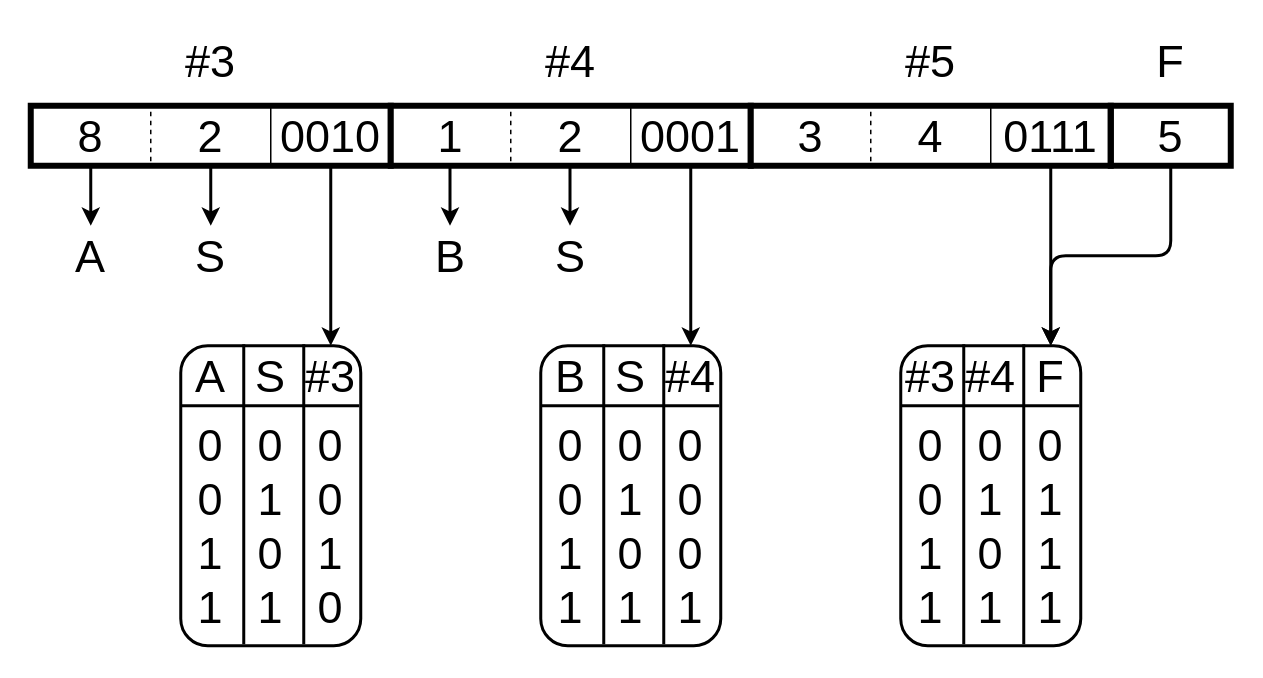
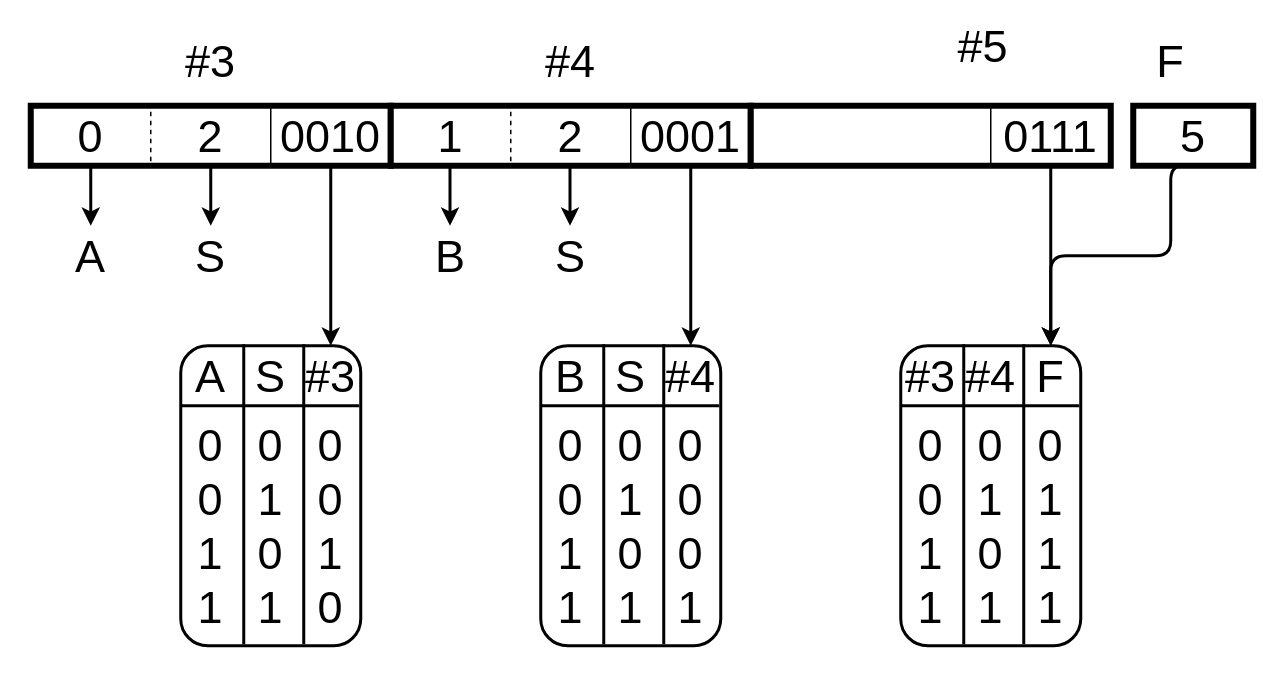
  <mxCell id="0" />
  <mxCell id="1" parent="0" />
  <mxCell id="2" value="" style="group" vertex="1" connectable="0" parent="1"><mxGeometry x="120" y="230" width="120" height="200" as="geometry" /></mxCell>
  <mxCell id="3" value="" style="rounded=1;whiteSpace=wrap;html=1;strokeColor=#000000;strokeWidth=2;" vertex="1" parent="2"><mxGeometry width="120" height="200" as="geometry" /></mxCell>
  <mxCell id="4" value="&lt;font style=&quot;font-size: 30px&quot;&gt;A&lt;/font&gt;&lt;br&gt;" style="text;html=1;strokeColor=none;fillColor=none;align=center;verticalAlign=middle;whiteSpace=wrap;rounded=0;dashed=1;" vertex="1" parent="2"><mxGeometry width="40" height="40" as="geometry" /></mxCell>
  <mxCell id="5" value="&lt;font style=&quot;font-size: 30px&quot;&gt;S&lt;/font&gt;&lt;br&gt;" style="text;html=1;strokeColor=none;fillColor=none;align=center;verticalAlign=middle;whiteSpace=wrap;rounded=0;dashed=1;" vertex="1" parent="2"><mxGeometry x="40" width="40" height="40" as="geometry" /></mxCell>
  <mxCell id="6" value="&lt;font style=&quot;font-size: 30px&quot;&gt;&lt;font style=&quot;font-size: 30px&quot;&gt;0&lt;br&gt;&lt;/font&gt;0&lt;br&gt;1&lt;br&gt;0&lt;/font&gt;&lt;br&gt;" style="text;html=1;strokeColor=none;fillColor=none;align=center;verticalAlign=middle;whiteSpace=wrap;rounded=0;dashed=1;" vertex="1" parent="2"><mxGeometry x="80" y="40" width="40" height="160" as="geometry" /></mxCell>
  <mxCell id="7" value="&lt;font style=&quot;font-size: 30px&quot;&gt;&lt;font style=&quot;font-size: 30px&quot;&gt;0&lt;br&gt;&lt;/font&gt;1&lt;br&gt;0&lt;br&gt;1&lt;/font&gt;&lt;br&gt;" style="text;html=1;strokeColor=none;fillColor=none;align=center;verticalAlign=middle;whiteSpace=wrap;rounded=0;dashed=1;" vertex="1" parent="2"><mxGeometry x="40" y="40" width="40" height="160" as="geometry" /></mxCell>
  <mxCell id="8" value="&lt;font style=&quot;font-size: 30px&quot;&gt;&lt;font style=&quot;font-size: 30px&quot;&gt;0&lt;br&gt;&lt;/font&gt;0&lt;br&gt;1&lt;br&gt;1&lt;/font&gt;&lt;br&gt;" style="text;html=1;strokeColor=none;fillColor=none;align=center;verticalAlign=middle;whiteSpace=wrap;rounded=0;dashed=1;" vertex="1" parent="2"><mxGeometry y="40" width="40" height="160" as="geometry" /></mxCell>
  <mxCell id="9" value="" style="endArrow=none;html=1;strokeWidth=2;entryX=0.975;entryY=0;entryDx=0;entryDy=0;entryPerimeter=0;exitX=0;exitY=0;exitDx=0;exitDy=0;exitPerimeter=0;" edge="1" parent="2" source="8" target="6"><mxGeometry width="50" height="50" relative="1" as="geometry"><mxPoint x="-100" y="270" as="sourcePoint" /><mxPoint x="-50" y="220" as="targetPoint" /></mxGeometry></mxCell>
  <mxCell id="10" value="" style="endArrow=none;html=1;strokeWidth=2;entryX=0.05;entryY=-0.025;entryDx=0;entryDy=0;entryPerimeter=0;exitX=1.05;exitY=0.994;exitDx=0;exitDy=0;exitPerimeter=0;" edge="1" parent="2" source="8" target="5"><mxGeometry width="50" height="50" relative="1" as="geometry"><mxPoint x="-100" y="270" as="sourcePoint" /><mxPoint x="40" y="40" as="targetPoint" /></mxGeometry></mxCell>
  <mxCell id="11" value="" style="endArrow=none;html=1;strokeWidth=2;entryX=1.05;entryY=-0.025;entryDx=0;entryDy=0;entryPerimeter=0;exitX=1.05;exitY=0.994;exitDx=0;exitDy=0;exitPerimeter=0;" edge="1" parent="2" source="7" target="5"><mxGeometry width="50" height="50" relative="1" as="geometry"><mxPoint x="-100" y="270" as="sourcePoint" /><mxPoint x="-50" y="220" as="targetPoint" /></mxGeometry></mxCell>
  <mxCell id="12" value="&lt;font style=&quot;font-size: 30px&quot;&gt;#3&lt;/font&gt;&lt;br&gt;" style="text;html=1;strokeColor=none;fillColor=none;align=center;verticalAlign=middle;whiteSpace=wrap;rounded=0;dashed=1;" vertex="1" parent="2"><mxGeometry x="80" width="40" height="40" as="geometry" /></mxCell>
  <mxCell id="13" value="" style="rounded=0;whiteSpace=wrap;html=1;strokeColor=#000000;strokeWidth=4;" vertex="1" parent="1"><mxGeometry x="20" y="70" width="240" height="40" as="geometry" /></mxCell>
- <mxCell id="14" value="&lt;font style=&quot;font-size: 30px&quot;&gt;8&lt;/font&gt;&lt;br&gt;" style="text;html=1;strokeColor=#000000;fillColor=none;align=center;verticalAlign=middle;whiteSpace=wrap;rounded=0;dashed=1;" vertex="1" parent="1"><mxGeometry x="20" y="70" width="80" height="40" as="geometry" /></mxCell>
+ <mxCell id="14" value="&lt;font style=&quot;font-size: 30px&quot;&gt;0&lt;/font&gt;&lt;br&gt;" style="text;html=1;strokeColor=#000000;fillColor=none;align=center;verticalAlign=middle;whiteSpace=wrap;rounded=0;dashed=1;" vertex="1" parent="1"><mxGeometry x="20" y="70" width="80" height="40" as="geometry" /></mxCell>
  <mxCell id="15" value="" style="rounded=0;whiteSpace=wrap;html=1;strokeColor=#000000;strokeWidth=4;" vertex="1" parent="1"><mxGeometry x="260" y="70" width="240" height="40" as="geometry" /></mxCell>
  <mxCell id="16" value="&lt;font style=&quot;font-size: 30px&quot;&gt;1&lt;/font&gt;&lt;br&gt;" style="text;html=1;strokeColor=#000000;fillColor=none;align=center;verticalAlign=middle;whiteSpace=wrap;rounded=0;dashed=1;" vertex="1" parent="1"><mxGeometry x="260" y="70" width="80" height="40" as="geometry" /></mxCell>
  <mxCell id="17" value="" style="rounded=0;whiteSpace=wrap;html=1;strokeColor=#000000;strokeWidth=4;" vertex="1" parent="1"><mxGeometry x="500" y="70" width="240" height="40" as="geometry" /></mxCell>
- <mxCell id="18" value="&lt;font style=&quot;font-size: 30px&quot;&gt;3&lt;/font&gt;&lt;br&gt;" style="text;html=1;strokeColor=#000000;fillColor=none;align=center;verticalAlign=middle;whiteSpace=wrap;rounded=0;dashed=1;" vertex="1" parent="1"><mxGeometry x="500" y="70" width="80" height="40" as="geometry" /></mxCell>
  <mxCell id="19" value="&lt;font style=&quot;font-size: 30px&quot;&gt;0010&lt;/font&gt;&lt;br&gt;" style="text;html=1;strokeColor=#000000;fillColor=none;align=center;verticalAlign=middle;whiteSpace=wrap;rounded=0;" vertex="1" parent="1"><mxGeometry x="180" y="70" width="80" height="40" as="geometry" /></mxCell>
  <mxCell id="20" style="edgeStyle=orthogonalEdgeStyle;rounded=0;orthogonalLoop=1;jettySize=auto;html=1;exitX=0.5;exitY=1;exitDx=0;exitDy=0;" edge="1" parent="1" source="19" target="19"><mxGeometry relative="1" as="geometry" /></mxCell>
  <mxCell id="21" value="&lt;font style=&quot;font-size: 30px&quot;&gt;2&lt;/font&gt;&lt;br&gt;" style="text;html=1;strokeColor=none;fillColor=none;align=center;verticalAlign=middle;whiteSpace=wrap;rounded=0;dashed=1;" vertex="1" parent="1"><mxGeometry x="100" y="70" width="80" height="40" as="geometry" /></mxCell>
  <mxCell id="22" value="&lt;font style=&quot;font-size: 30px&quot;&gt;2&lt;/font&gt;&lt;br&gt;" style="text;html=1;strokeColor=none;fillColor=none;align=center;verticalAlign=middle;whiteSpace=wrap;rounded=0;" vertex="1" parent="1"><mxGeometry x="340" y="70" width="80" height="40" as="geometry" /></mxCell>
  <mxCell id="23" value="&lt;font style=&quot;font-size: 30px&quot;&gt;0001&lt;/font&gt;&lt;br&gt;" style="text;html=1;strokeColor=#000000;fillColor=none;align=center;verticalAlign=middle;whiteSpace=wrap;rounded=0;" vertex="1" parent="1"><mxGeometry x="420" y="70" width="80" height="40" as="geometry" /></mxCell>
- <mxCell id="24" value="&lt;font style=&quot;font-size: 30px&quot;&gt;4&lt;/font&gt;&lt;br&gt;" style="text;html=1;strokeColor=none;fillColor=none;align=center;verticalAlign=middle;whiteSpace=wrap;rounded=0;" vertex="1" parent="1"><mxGeometry x="580" y="70" width="80" height="40" as="geometry" /></mxCell>
  <mxCell id="25" value="&lt;font style=&quot;font-size: 30px&quot;&gt;0111&lt;/font&gt;&lt;br&gt;" style="text;html=1;strokeColor=#000000;fillColor=none;align=center;verticalAlign=middle;whiteSpace=wrap;rounded=0;" vertex="1" parent="1"><mxGeometry x="660" y="70" width="80" height="40" as="geometry" /></mxCell>
- <mxCell id="26" value="&lt;font style=&quot;font-size: 30px&quot;&gt;5&lt;/font&gt;&lt;br&gt;" style="text;html=1;strokeColor=#000000;fillColor=none;align=center;verticalAlign=middle;whiteSpace=wrap;rounded=0;strokeWidth=4;" vertex="1" parent="1"><mxGeometry x="740" y="70" width="80" height="40" as="geometry" /></mxCell>
+ <mxCell id="26" value="&lt;font style=&quot;font-size: 30px&quot;&gt;5&lt;/font&gt;&lt;br&gt;" style="text;html=1;strokeColor=#000000;fillColor=none;align=center;verticalAlign=middle;whiteSpace=wrap;rounded=0;strokeWidth=4;" vertex="1" parent="1"><mxGeometry x="755" y="70" width="80" height="40" as="geometry" /></mxCell>
  <mxCell id="27" value="&lt;font style=&quot;font-size: 30px&quot;&gt;#3&lt;/font&gt;&lt;br&gt;" style="text;html=1;strokeColor=none;fillColor=none;align=center;verticalAlign=middle;whiteSpace=wrap;rounded=0;dashed=1;" vertex="1" parent="1"><mxGeometry x="100" y="20" width="80" height="40" as="geometry" /></mxCell>
  <mxCell id="28" value="&lt;font style=&quot;font-size: 30px&quot;&gt;#4&lt;/font&gt;&lt;br&gt;" style="text;html=1;strokeColor=none;fillColor=none;align=center;verticalAlign=middle;whiteSpace=wrap;rounded=0;dashed=1;" vertex="1" parent="1"><mxGeometry x="340" y="20" width="80" height="40" as="geometry" /></mxCell>
- <mxCell id="29" value="&lt;font style=&quot;font-size: 30px&quot;&gt;#5&lt;/font&gt;&lt;br&gt;" style="text;html=1;strokeColor=none;fillColor=none;align=center;verticalAlign=middle;whiteSpace=wrap;rounded=0;dashed=1;" vertex="1" parent="1"><mxGeometry x="580" y="20" width="80" height="40" as="geometry" /></mxCell>
+ <mxCell id="29" value="&lt;font style=&quot;font-size: 30px&quot;&gt;#5&lt;/font&gt;&lt;br&gt;" style="text;html=1;strokeColor=none;fillColor=none;align=center;verticalAlign=middle;whiteSpace=wrap;rounded=0;dashed=1;" vertex="1" parent="1"><mxGeometry x="615" y="10" width="80" height="40" as="geometry" /></mxCell>
  <mxCell id="30" value="" style="endArrow=classic;html=1;strokeWidth=2;exitX=0.5;exitY=1;exitDx=0;exitDy=0;" edge="1" parent="1" source="14"><mxGeometry width="50" height="50" relative="1" as="geometry"><mxPoint x="20" y="190" as="sourcePoint" /><mxPoint x="60" y="150" as="targetPoint" /></mxGeometry></mxCell>
  <mxCell id="31" value="&lt;font style=&quot;font-size: 30px&quot;&gt;A&lt;/font&gt;&lt;br&gt;" style="text;html=1;strokeColor=none;fillColor=none;align=center;verticalAlign=middle;whiteSpace=wrap;rounded=0;dashed=1;" vertex="1" parent="1"><mxGeometry x="20" y="150" width="80" height="40" as="geometry" /></mxCell>
  <mxCell id="32" value="" style="endArrow=classic;html=1;strokeWidth=2;exitX=0.5;exitY=1;exitDx=0;exitDy=0;" edge="1" parent="1" source="21"><mxGeometry width="50" height="50" relative="1" as="geometry"><mxPoint x="20" y="260" as="sourcePoint" /><mxPoint x="140" y="150" as="targetPoint" /></mxGeometry></mxCell>
  <mxCell id="33" value="" style="endArrow=classic;html=1;strokeWidth=2;exitX=0.5;exitY=1;exitDx=0;exitDy=0;" edge="1" parent="1"><mxGeometry width="50" height="50" relative="1" as="geometry"><mxPoint x="299.5" y="110" as="sourcePoint" /><mxPoint x="299.5" y="150" as="targetPoint" /></mxGeometry></mxCell>
  <mxCell id="34" value="" style="endArrow=classic;html=1;strokeWidth=2;exitX=0.5;exitY=1;exitDx=0;exitDy=0;" edge="1" parent="1"><mxGeometry width="50" height="50" relative="1" as="geometry"><mxPoint x="379.5" y="110" as="sourcePoint" /><mxPoint x="379.5" y="150" as="targetPoint" /></mxGeometry></mxCell>
  <mxCell id="35" value="&lt;font style=&quot;font-size: 30px&quot;&gt;S&lt;/font&gt;&lt;br&gt;" style="text;html=1;strokeColor=none;fillColor=none;align=center;verticalAlign=middle;whiteSpace=wrap;rounded=0;dashed=1;" vertex="1" parent="1"><mxGeometry x="100" y="150" width="80" height="40" as="geometry" /></mxCell>
  <mxCell id="36" value="&lt;font style=&quot;font-size: 30px&quot;&gt;S&lt;/font&gt;&lt;br&gt;" style="text;html=1;strokeColor=none;fillColor=none;align=center;verticalAlign=middle;whiteSpace=wrap;rounded=0;dashed=1;" vertex="1" parent="1"><mxGeometry x="340" y="150" width="80" height="40" as="geometry" /></mxCell>
  <mxCell id="37" value="&lt;font style=&quot;font-size: 30px&quot;&gt;B&lt;/font&gt;&lt;br&gt;" style="text;html=1;strokeColor=none;fillColor=none;align=center;verticalAlign=middle;whiteSpace=wrap;rounded=0;dashed=1;" vertex="1" parent="1"><mxGeometry x="260" y="150" width="80" height="40" as="geometry" /></mxCell>
  <mxCell id="38" value="" style="endArrow=classic;html=1;strokeWidth=2;exitX=0.5;exitY=1;exitDx=0;exitDy=0;" edge="1" parent="1" source="19"><mxGeometry width="50" height="50" relative="1" as="geometry"><mxPoint x="20" y="500" as="sourcePoint" /><mxPoint x="220" y="230" as="targetPoint" /></mxGeometry></mxCell>
  <mxCell id="39" value="" style="group" vertex="1" connectable="0" parent="1"><mxGeometry x="360" y="230" width="120" height="200" as="geometry" /></mxCell>
  <mxCell id="40" value="" style="rounded=1;whiteSpace=wrap;html=1;strokeColor=#000000;strokeWidth=2;" vertex="1" parent="39"><mxGeometry width="120" height="200" as="geometry" /></mxCell>
  <mxCell id="41" value="&lt;font style=&quot;font-size: 30px&quot;&gt;B&lt;/font&gt;&lt;br&gt;" style="text;html=1;strokeColor=none;fillColor=none;align=center;verticalAlign=middle;whiteSpace=wrap;rounded=0;dashed=1;" vertex="1" parent="39"><mxGeometry width="40" height="40" as="geometry" /></mxCell>
  <mxCell id="42" value="&lt;font style=&quot;font-size: 30px&quot;&gt;S&lt;/font&gt;&lt;br&gt;" style="text;html=1;strokeColor=none;fillColor=none;align=center;verticalAlign=middle;whiteSpace=wrap;rounded=0;dashed=1;" vertex="1" parent="39"><mxGeometry x="40" width="40" height="40" as="geometry" /></mxCell>
  <mxCell id="43" value="&lt;font style=&quot;font-size: 30px&quot;&gt;&lt;font style=&quot;font-size: 30px&quot;&gt;0&lt;br&gt;&lt;/font&gt;0&lt;br&gt;0&lt;br&gt;1&lt;/font&gt;&lt;br&gt;" style="text;html=1;strokeColor=none;fillColor=none;align=center;verticalAlign=middle;whiteSpace=wrap;rounded=0;dashed=1;" vertex="1" parent="39"><mxGeometry x="80" y="40" width="40" height="160" as="geometry" /></mxCell>
  <mxCell id="44" value="&lt;font style=&quot;font-size: 30px&quot;&gt;&lt;font style=&quot;font-size: 30px&quot;&gt;0&lt;br&gt;&lt;/font&gt;1&lt;br&gt;0&lt;br&gt;1&lt;/font&gt;&lt;br&gt;" style="text;html=1;strokeColor=none;fillColor=none;align=center;verticalAlign=middle;whiteSpace=wrap;rounded=0;dashed=1;" vertex="1" parent="39"><mxGeometry x="40" y="40" width="40" height="160" as="geometry" /></mxCell>
  <mxCell id="45" value="&lt;font style=&quot;font-size: 30px&quot;&gt;&lt;font style=&quot;font-size: 30px&quot;&gt;0&lt;br&gt;&lt;/font&gt;0&lt;br&gt;1&lt;br&gt;1&lt;/font&gt;&lt;br&gt;" style="text;html=1;strokeColor=none;fillColor=none;align=center;verticalAlign=middle;whiteSpace=wrap;rounded=0;dashed=1;" vertex="1" parent="39"><mxGeometry y="40" width="40" height="160" as="geometry" /></mxCell>
  <mxCell id="46" value="" style="endArrow=none;html=1;strokeWidth=2;entryX=0.975;entryY=0;entryDx=0;entryDy=0;entryPerimeter=0;exitX=0;exitY=0;exitDx=0;exitDy=0;exitPerimeter=0;" edge="1" parent="39" source="45" target="43"><mxGeometry width="50" height="50" relative="1" as="geometry"><mxPoint x="-100" y="270" as="sourcePoint" /><mxPoint x="-50" y="220" as="targetPoint" /></mxGeometry></mxCell>
  <mxCell id="47" value="" style="endArrow=none;html=1;strokeWidth=2;entryX=0.05;entryY=-0.025;entryDx=0;entryDy=0;entryPerimeter=0;exitX=1.05;exitY=0.994;exitDx=0;exitDy=0;exitPerimeter=0;" edge="1" parent="39" source="45" target="42"><mxGeometry width="50" height="50" relative="1" as="geometry"><mxPoint x="-100" y="270" as="sourcePoint" /><mxPoint x="40" y="40" as="targetPoint" /></mxGeometry></mxCell>
  <mxCell id="48" value="" style="endArrow=none;html=1;strokeWidth=2;entryX=1.05;entryY=-0.025;entryDx=0;entryDy=0;entryPerimeter=0;exitX=1.05;exitY=0.994;exitDx=0;exitDy=0;exitPerimeter=0;" edge="1" parent="39" source="44" target="42"><mxGeometry width="50" height="50" relative="1" as="geometry"><mxPoint x="-100" y="270" as="sourcePoint" /><mxPoint x="-50" y="220" as="targetPoint" /></mxGeometry></mxCell>
  <mxCell id="49" value="&lt;font style=&quot;font-size: 30px&quot;&gt;#4&lt;/font&gt;&lt;br&gt;" style="text;html=1;strokeColor=none;fillColor=none;align=center;verticalAlign=middle;whiteSpace=wrap;rounded=0;dashed=1;" vertex="1" parent="39"><mxGeometry x="80" width="40" height="40" as="geometry" /></mxCell>
  <mxCell id="50" value="" style="endArrow=classic;html=1;strokeWidth=2;exitX=0.5;exitY=1;exitDx=0;exitDy=0;" edge="1" parent="1" source="23"><mxGeometry width="50" height="50" relative="1" as="geometry"><mxPoint x="20" y="500" as="sourcePoint" /><mxPoint x="460" y="230" as="targetPoint" /></mxGeometry></mxCell>
  <mxCell id="51" value="" style="group" vertex="1" connectable="0" parent="1"><mxGeometry x="600" y="230" width="120" height="200" as="geometry" /></mxCell>
  <mxCell id="52" value="" style="rounded=1;whiteSpace=wrap;html=1;strokeColor=#000000;strokeWidth=2;" vertex="1" parent="51"><mxGeometry width="120" height="200" as="geometry" /></mxCell>
  <mxCell id="53" value="&lt;font style=&quot;font-size: 30px&quot;&gt;#3&lt;/font&gt;&lt;br&gt;" style="text;html=1;strokeColor=none;fillColor=none;align=center;verticalAlign=middle;whiteSpace=wrap;rounded=0;dashed=1;" vertex="1" parent="51"><mxGeometry width="40" height="40" as="geometry" /></mxCell>
  <mxCell id="54" value="&lt;font style=&quot;font-size: 30px&quot;&gt;#4&lt;/font&gt;&lt;br&gt;" style="text;html=1;strokeColor=none;fillColor=none;align=center;verticalAlign=middle;whiteSpace=wrap;rounded=0;dashed=1;" vertex="1" parent="51"><mxGeometry x="40" width="40" height="40" as="geometry" /></mxCell>
  <mxCell id="55" value="&lt;font style=&quot;font-size: 30px&quot;&gt;&lt;font style=&quot;font-size: 30px&quot;&gt;0&lt;br&gt;&lt;/font&gt;1&lt;br&gt;1&lt;br&gt;1&lt;/font&gt;&lt;br&gt;" style="text;html=1;strokeColor=none;fillColor=none;align=center;verticalAlign=middle;whiteSpace=wrap;rounded=0;dashed=1;" vertex="1" parent="51"><mxGeometry x="80" y="40" width="40" height="160" as="geometry" /></mxCell>
  <mxCell id="56" value="&lt;font style=&quot;font-size: 30px&quot;&gt;&lt;font style=&quot;font-size: 30px&quot;&gt;0&lt;br&gt;&lt;/font&gt;1&lt;br&gt;0&lt;br&gt;1&lt;/font&gt;&lt;br&gt;" style="text;html=1;strokeColor=none;fillColor=none;align=center;verticalAlign=middle;whiteSpace=wrap;rounded=0;dashed=1;" vertex="1" parent="51"><mxGeometry x="40" y="40" width="40" height="160" as="geometry" /></mxCell>
  <mxCell id="57" value="&lt;font style=&quot;font-size: 30px&quot;&gt;&lt;font style=&quot;font-size: 30px&quot;&gt;0&lt;br&gt;&lt;/font&gt;0&lt;br&gt;1&lt;br&gt;1&lt;/font&gt;&lt;br&gt;" style="text;html=1;strokeColor=none;fillColor=none;align=center;verticalAlign=middle;whiteSpace=wrap;rounded=0;dashed=1;" vertex="1" parent="51"><mxGeometry y="40" width="40" height="160" as="geometry" /></mxCell>
  <mxCell id="58" value="" style="endArrow=none;html=1;strokeWidth=2;entryX=0.975;entryY=0;entryDx=0;entryDy=0;entryPerimeter=0;exitX=0;exitY=0;exitDx=0;exitDy=0;exitPerimeter=0;" edge="1" parent="51" source="57" target="55"><mxGeometry width="50" height="50" relative="1" as="geometry"><mxPoint x="-100" y="270" as="sourcePoint" /><mxPoint x="-50" y="220" as="targetPoint" /></mxGeometry></mxCell>
  <mxCell id="59" value="" style="endArrow=none;html=1;strokeWidth=2;entryX=0.05;entryY=-0.025;entryDx=0;entryDy=0;entryPerimeter=0;exitX=1.05;exitY=0.994;exitDx=0;exitDy=0;exitPerimeter=0;" edge="1" parent="51" source="57" target="54"><mxGeometry width="50" height="50" relative="1" as="geometry"><mxPoint x="-100" y="270" as="sourcePoint" /><mxPoint x="40" y="40" as="targetPoint" /></mxGeometry></mxCell>
  <mxCell id="60" value="" style="endArrow=none;html=1;strokeWidth=2;entryX=1.05;entryY=-0.025;entryDx=0;entryDy=0;entryPerimeter=0;exitX=1.05;exitY=0.994;exitDx=0;exitDy=0;exitPerimeter=0;" edge="1" parent="51" source="56" target="54"><mxGeometry width="50" height="50" relative="1" as="geometry"><mxPoint x="-100" y="270" as="sourcePoint" /><mxPoint x="-50" y="220" as="targetPoint" /></mxGeometry></mxCell>
  <mxCell id="61" value="&lt;font style=&quot;font-size: 30px&quot;&gt;F&lt;/font&gt;&lt;br&gt;" style="text;html=1;strokeColor=none;fillColor=none;align=center;verticalAlign=middle;whiteSpace=wrap;rounded=0;dashed=1;" vertex="1" parent="51"><mxGeometry x="80" width="40" height="40" as="geometry" /></mxCell>
  <mxCell id="62" value="" style="endArrow=classic;html=1;strokeWidth=2;exitX=0.5;exitY=1;exitDx=0;exitDy=0;" edge="1" parent="1"><mxGeometry width="50" height="50" relative="1" as="geometry"><mxPoint x="700" y="110" as="sourcePoint" /><mxPoint x="700" y="230" as="targetPoint" /></mxGeometry></mxCell>
  <mxCell id="63" value="&lt;font style=&quot;font-size: 30px&quot;&gt;F&lt;/font&gt;&lt;br&gt;" style="text;html=1;strokeColor=none;fillColor=none;align=center;verticalAlign=middle;whiteSpace=wrap;rounded=0;dashed=1;" vertex="1" parent="1"><mxGeometry x="740" y="20" width="80" height="40" as="geometry" /></mxCell>
  <mxCell id="64" value="" style="endArrow=classic;html=1;strokeWidth=2;exitX=0.5;exitY=1;exitDx=0;exitDy=0;edgeStyle=orthogonalEdgeStyle;entryX=0.5;entryY=0;entryDx=0;entryDy=0;" edge="1" parent="1" source="26" target="61"><mxGeometry width="50" height="50" relative="1" as="geometry"><mxPoint x="700" y="170" as="sourcePoint" /><mxPoint x="700" y="170" as="targetPoint" /><Array as="points"><mxPoint x="780" y="170" /><mxPoint x="700" y="170" /></Array></mxGeometry></mxCell>
